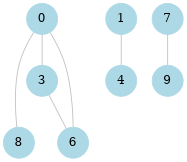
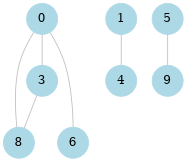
  graph {
    node [color=lightblue shape=circle style=filled]
    edge [color=gray]
    3
    8
    1
    4
    0
    6
    n7 [label=9]
-   5 [label=7]
-   3 -- 6
+   5
+   3 -- 8
    1 -- 4
    0 -- 3
    0 -- 8
    0 -- 6
    5 -- n7
  }
